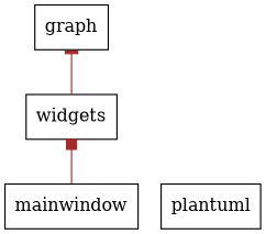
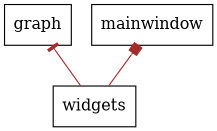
  digraph {
    rankdir=BT
    node [color=black shape=box style=solid]
    edge [arrowtail=none color=brown]
    n1 [label="graph"]
    n2 [label=mainwindow]
    n3 [label=widgets]
-   n4 [label=plantuml]
-   n2 -> n3 [arrowhead=box]
+   n3 -> n2 [arrowhead=box]
    n3 -> n1 [arrowhead=tee]
  }
